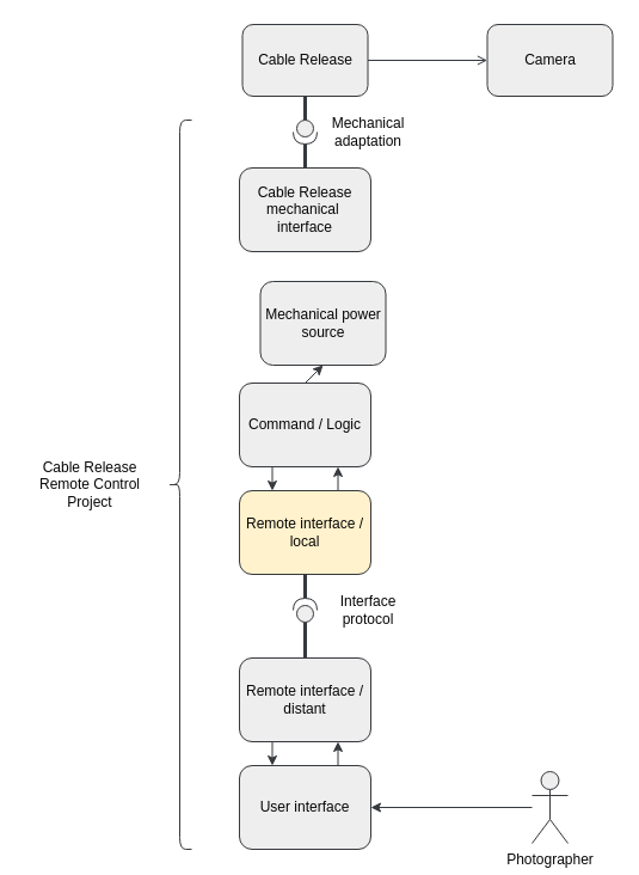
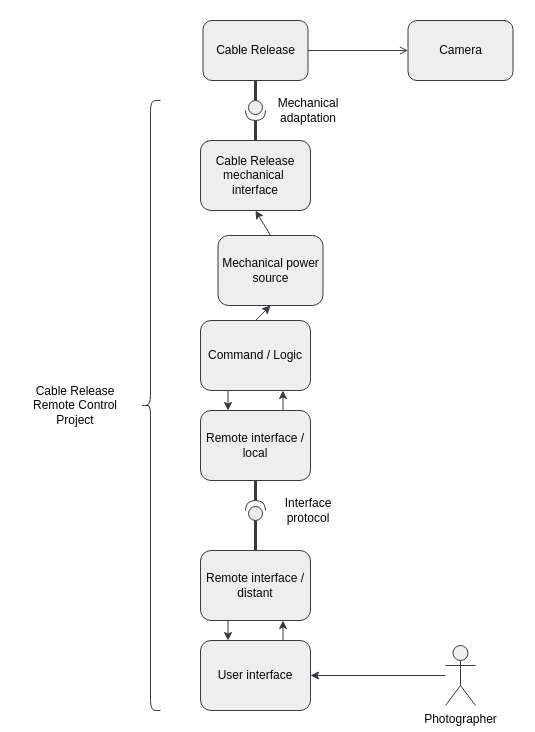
  <mxCell id="0" />
  <mxCell id="1" parent="0" />
  <mxCell id="2" style="edgeStyle=none;html=1;exitX=1;exitY=0.5;exitDx=0;exitDy=0;entryX=0;entryY=0.5;entryDx=0;entryDy=0;strokeColor=#36393d;fillColor=#eeeeee;fontColor=#050505;endArrow=open;" edge="1" parent="1" source="3" target="21"><mxGeometry relative="1" as="geometry" /></mxCell>
  <mxCell id="3" value="Cable Release" style="rounded=1;whiteSpace=wrap;html=1;strokeColor=#36393d;fillColor=#eeeeee;fontColor=#050505;" vertex="1" parent="1"><mxGeometry x="202.5" y="20" width="105" height="60" as="geometry" /></mxCell>
  <mxCell id="4" value="Cable Release mechanical&amp;nbsp; interface" style="rounded=1;whiteSpace=wrap;html=1;strokeColor=#36393d;fillColor=#eeeeee;fontColor=#050505;" vertex="1" parent="1"><mxGeometry x="200" y="140" width="110" height="70" as="geometry" /></mxCell>
  <mxCell id="5" style="edgeStyle=none;html=1;entryX=1;entryY=0.5;entryDx=0;entryDy=0;strokeColor=#36393d;fillColor=#eeeeee;fontColor=#050505;" edge="1" parent="1" source="6" target="20"><mxGeometry relative="1" as="geometry" /></mxCell>
  <mxCell id="6" value="Photographer" style="shape=umlActor;verticalLabelPosition=bottom;verticalAlign=top;html=1;strokeColor=#36393d;fillColor=#eeeeee;fontColor=#050505;" vertex="1" parent="1"><mxGeometry x="445" y="645" width="30" height="60" as="geometry" /></mxCell>
  <mxCell id="7" value="" style="shape=providedRequiredInterface;html=1;verticalLabelPosition=bottom;sketch=0;rotation=90;strokeColor=#36393d;fillColor=#eeeeee;fontColor=#050505;" vertex="1" parent="1"><mxGeometry x="245" y="100" width="20" height="20" as="geometry" /></mxCell>
  <mxCell id="8" value="" style="endArrow=none;startArrow=none;endFill=0;startFill=0;endSize=8;html=1;verticalAlign=bottom;labelBackgroundColor=none;strokeWidth=3;exitX=0.5;exitY=1;exitDx=0;exitDy=0;entryX=0;entryY=0.5;entryDx=0;entryDy=0;entryPerimeter=0;strokeColor=#36393d;fillColor=#eeeeee;fontColor=#050505;" edge="1" parent="1" source="3" target="7"><mxGeometry width="160" relative="1" as="geometry"><mxPoint x="437.5" y="-50" as="sourcePoint" /><mxPoint x="597.5" y="-50" as="targetPoint" /></mxGeometry></mxCell>
  <mxCell id="9" value="" style="endArrow=none;startArrow=none;endFill=0;startFill=0;endSize=8;html=1;verticalAlign=bottom;labelBackgroundColor=none;strokeWidth=3;exitX=1;exitY=0.5;exitDx=0;exitDy=0;exitPerimeter=0;entryX=0.5;entryY=0;entryDx=0;entryDy=0;strokeColor=#36393d;fillColor=#eeeeee;fontColor=#050505;" edge="1" parent="1" source="7" target="4"><mxGeometry width="160" relative="1" as="geometry"><mxPoint x="437.5" y="-50" as="sourcePoint" /><mxPoint x="597.5" y="-50" as="targetPoint" /></mxGeometry></mxCell>
  <mxCell id="10" style="edgeStyle=none;html=1;exitX=0.5;exitY=0;exitDx=0;exitDy=0;entryX=0.5;entryY=1;entryDx=0;entryDy=0;strokeColor=#36393d;fillColor=#eeeeee;fontColor=#050505;" edge="1" parent="1" source="12" target="14"><mxGeometry relative="1" as="geometry" /></mxCell>
  <mxCell id="11" style="edgeStyle=none;html=1;exitX=0.25;exitY=1;exitDx=0;exitDy=0;entryX=0.25;entryY=0;entryDx=0;entryDy=0;strokeColor=#36393d;fillColor=#eeeeee;fontColor=#050505;" edge="1" parent="1" source="12" target="18"><mxGeometry relative="1" as="geometry" /></mxCell>
  <mxCell id="12" value="Command / Logic" style="rounded=1;whiteSpace=wrap;html=1;strokeColor=#36393d;fillColor=#eeeeee;fontColor=#050505;" vertex="1" parent="1"><mxGeometry x="200" y="320" width="110" height="70" as="geometry" /></mxCell>
+ <mxCell id="13" style="edgeStyle=none;html=1;exitX=0.5;exitY=0;exitDx=0;exitDy=0;entryX=0.5;entryY=1;entryDx=0;entryDy=0;strokeColor=#36393d;fillColor=#eeeeee;fontColor=#050505;" edge="1" parent="1" source="14" target="4"><mxGeometry relative="1" as="geometry" /></mxCell>
  <mxCell id="14" value="Mechanical power source" style="rounded=1;whiteSpace=wrap;html=1;strokeColor=#36393d;fillColor=#eeeeee;fontColor=#050505;" vertex="1" parent="1"><mxGeometry x="217.5" y="235" width="105" height="70" as="geometry" /></mxCell>
  <mxCell id="15" style="edgeStyle=none;html=1;exitX=0.25;exitY=1;exitDx=0;exitDy=0;entryX=0.25;entryY=0;entryDx=0;entryDy=0;strokeColor=#36393d;fillColor=#eeeeee;fontColor=#050505;" edge="1" parent="1" source="16" target="20"><mxGeometry relative="1" as="geometry" /></mxCell>
  <mxCell id="16" value="Remote interface / distant" style="rounded=1;whiteSpace=wrap;html=1;strokeColor=#36393d;fillColor=#eeeeee;fontColor=#050505;" vertex="1" parent="1"><mxGeometry x="200" y="550" width="110" height="70" as="geometry" /></mxCell>
  <mxCell id="17" style="edgeStyle=none;html=1;exitX=0.75;exitY=0;exitDx=0;exitDy=0;entryX=0.75;entryY=1;entryDx=0;entryDy=0;strokeColor=#36393d;fillColor=#eeeeee;fontColor=#050505;" edge="1" parent="1" source="18" target="12"><mxGeometry relative="1" as="geometry" /></mxCell>
- <mxCell id="18" value="Remote interface / local" style="rounded=1;whiteSpace=wrap;html=1;strokeColor=#36393d;fillColor=#fff2cc;fontColor=#050505;" vertex="1" parent="1"><mxGeometry x="200" y="410" width="110" height="70" as="geometry" /></mxCell>
+ <mxCell id="18" value="Remote interface / local" style="rounded=1;whiteSpace=wrap;html=1;strokeColor=#36393d;fillColor=#eeeeee;fontColor=#050505;" vertex="1" parent="1"><mxGeometry x="200" y="410" width="110" height="70" as="geometry" /></mxCell>
  <mxCell id="19" style="edgeStyle=none;html=1;exitX=0.75;exitY=0;exitDx=0;exitDy=0;entryX=0.75;entryY=1;entryDx=0;entryDy=0;strokeColor=#36393d;fillColor=#eeeeee;fontColor=#050505;" edge="1" parent="1" source="20" target="16"><mxGeometry relative="1" as="geometry" /></mxCell>
  <mxCell id="20" value="User interface" style="rounded=1;whiteSpace=wrap;html=1;strokeColor=#36393d;fillColor=#eeeeee;fontColor=#050505;" vertex="1" parent="1"><mxGeometry x="200" y="640" width="110" height="70" as="geometry" /></mxCell>
  <mxCell id="21" value="Camera" style="rounded=1;whiteSpace=wrap;html=1;strokeColor=#36393d;fillColor=#eeeeee;fontColor=#050505;" vertex="1" parent="1"><mxGeometry x="407.5" y="20" width="105" height="60" as="geometry" /></mxCell>
  <mxCell id="22" value="" style="shape=providedRequiredInterface;html=1;verticalLabelPosition=bottom;sketch=0;rotation=-90;strokeColor=#36393d;fillColor=#eeeeee;fontColor=#050505;" vertex="1" parent="1"><mxGeometry x="245" y="500" width="20" height="20" as="geometry" /></mxCell>
  <mxCell id="23" value="" style="endArrow=none;startArrow=none;endFill=0;startFill=0;endSize=8;html=1;verticalAlign=bottom;labelBackgroundColor=none;strokeWidth=3;exitX=0;exitY=0.5;exitDx=0;exitDy=0;exitPerimeter=0;entryX=0.5;entryY=0;entryDx=0;entryDy=0;strokeColor=#36393d;fillColor=#eeeeee;fontColor=#050505;" edge="1" parent="1" source="22" target="16"><mxGeometry width="160" relative="1" as="geometry"><mxPoint x="437.5" y="630" as="sourcePoint" /><mxPoint x="597.5" y="630" as="targetPoint" /></mxGeometry></mxCell>
  <mxCell id="24" value="" style="endArrow=none;startArrow=none;endFill=0;startFill=0;endSize=8;html=1;verticalAlign=bottom;labelBackgroundColor=none;strokeWidth=3;exitX=0.5;exitY=1;exitDx=0;exitDy=0;entryX=1;entryY=0.5;entryDx=0;entryDy=0;entryPerimeter=0;strokeColor=#36393d;fillColor=#eeeeee;fontColor=#050505;" edge="1" parent="1" source="18" target="22"><mxGeometry width="160" relative="1" as="geometry"><mxPoint x="437.5" y="630" as="sourcePoint" /><mxPoint x="597.5" y="630" as="targetPoint" /></mxGeometry></mxCell>
  <mxCell id="25" value="Interface protocol" style="text;html=1;strokeColor=none;fillColor=none;align=center;verticalAlign=middle;whiteSpace=wrap;rounded=0;fontColor=#050505;" vertex="1" parent="1"><mxGeometry x="277.5" y="495" width="60" height="30" as="geometry" /></mxCell>
  <mxCell id="26" value="Mechanical adaptation" style="text;html=1;strokeColor=none;fillColor=none;align=center;verticalAlign=middle;whiteSpace=wrap;rounded=0;fontColor=#050505;" vertex="1" parent="1"><mxGeometry x="277.5" y="95" width="60" height="30" as="geometry" /></mxCell>
  <mxCell id="27" value="" style="shape=curlyBracket;whiteSpace=wrap;html=1;rounded=1;labelPosition=left;verticalLabelPosition=middle;align=right;verticalAlign=middle;strokeColor=#36393d;fillColor=#eeeeee;fontColor=#050505;" vertex="1" parent="1"><mxGeometry x="140" y="100" width="20" height="610" as="geometry" /></mxCell>
  <mxCell id="28" value="Cable Release Remote Control Project" style="text;html=1;strokeColor=none;fillColor=none;align=center;verticalAlign=middle;whiteSpace=wrap;rounded=0;fontColor=#050505;" vertex="1" parent="1"><mxGeometry x="20" y="375" width="110" height="60" as="geometry" /></mxCell>
